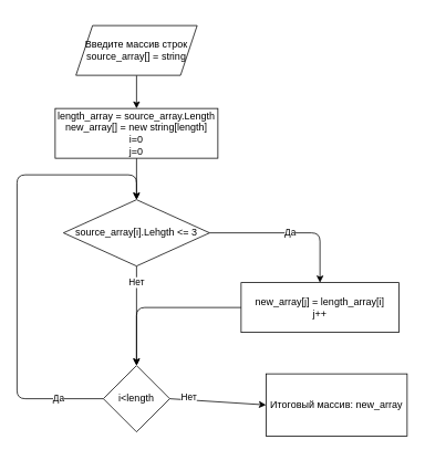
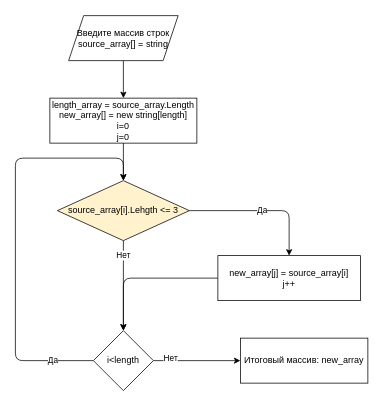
  <mxCell id="0" />
  <mxCell id="1" parent="0" />
  <mxCell id="2" style="edgeStyle=none;html=1;exitX=0.5;exitY=1;exitDx=0;exitDy=0;" edge="1" parent="1" source="3" target="10"><mxGeometry relative="1" as="geometry" /></mxCell>
  <mxCell id="3" value="length_array = source_array.Length&lt;br&gt;new_array[] = new string[length]&lt;br&gt;i=0&lt;br&gt;j=0" style="rounded=0;whiteSpace=wrap;html=1;" vertex="1" parent="1"><mxGeometry x="66" y="130" width="196" height="60" as="geometry" /></mxCell>
  <mxCell id="4" style="edgeStyle=none;html=1;exitX=0.5;exitY=1;exitDx=0;exitDy=0;" edge="1" parent="1" source="5" target="3"><mxGeometry relative="1" as="geometry" /></mxCell>
- <mxCell id="5" value="Введите массив строк&lt;br&gt;source_array[] = string" style="shape=parallelogram;perimeter=parallelogramPerimeter;whiteSpace=wrap;html=1;fixedSize=1;" vertex="1" parent="1"><mxGeometry x="91" y="30" width="146" height="60" as="geometry" /></mxCell>
+ <mxCell id="5" value="Введите массив строк&lt;br&gt;source_array[] = string" style="shape=parallelogram;perimeter=parallelogramPerimeter;whiteSpace=wrap;html=1;fixedSize=1;" vertex="1" parent="1"><mxGeometry x="91" y="20" width="146" height="60" as="geometry" /></mxCell>
  <mxCell id="6" style="edgeStyle=none;html=1;exitX=0;exitY=0.5;exitDx=0;exitDy=0;entryX=0.5;entryY=0;entryDx=0;entryDy=0;" edge="1" parent="1" source="7" target="14"><mxGeometry relative="1" as="geometry"><Array as="points"><mxPoint x="164" y="370" /></Array></mxGeometry></mxCell>
- <mxCell id="7" value="new_array[j] = length_array[i]&lt;br&gt;j++" style="rounded=0;whiteSpace=wrap;html=1;" vertex="1" parent="1"><mxGeometry x="290" y="340" width="190" height="60" as="geometry" /></mxCell>
+ <mxCell id="7" value="new_array[j] = source_array[i]&lt;br&gt;j++" style="rounded=0;whiteSpace=wrap;html=1;" vertex="1" parent="1"><mxGeometry x="290" y="340" width="190" height="60" as="geometry" /></mxCell>
  <mxCell id="8" value="Нет" style="edgeStyle=none;html=1;exitX=0.5;exitY=1;exitDx=0;exitDy=0;entryX=0.5;entryY=0;entryDx=0;entryDy=0;" edge="1" parent="1" source="10" target="14"><mxGeometry x="-0.667" relative="1" as="geometry"><mxPoint x="164" y="390" as="targetPoint" /><mxPoint as="offset" /></mxGeometry></mxCell>
  <mxCell id="9" value="Да" style="edgeStyle=none;html=1;exitX=1;exitY=0.5;exitDx=0;exitDy=0;entryX=0.5;entryY=0;entryDx=0;entryDy=0;" edge="1" parent="1" source="10" target="7"><mxGeometry relative="1" as="geometry"><Array as="points"><mxPoint x="385" y="280" /></Array></mxGeometry></mxCell>
- <mxCell id="10" value="source_array[i].Lehgth &amp;lt;= 3" style="rhombus;whiteSpace=wrap;html=1;" vertex="1" parent="1"><mxGeometry x="76" y="240" width="176" height="80" as="geometry" /></mxCell>
+ <mxCell id="10" value="source_array[i].Lehgth &amp;lt;= 3" style="rhombus;whiteSpace=wrap;html=1;fillColor=#fff2cc;" vertex="1" parent="1"><mxGeometry x="76" y="240" width="176" height="80" as="geometry" /></mxCell>
  <mxCell id="11" value="Да" style="edgeStyle=none;html=1;exitX=0;exitY=0.5;exitDx=0;exitDy=0;entryX=0.5;entryY=0;entryDx=0;entryDy=0;" edge="1" parent="1" source="14" target="10"><mxGeometry x="-0.803" relative="1" as="geometry"><mxPoint x="40" y="218" as="targetPoint" /><Array as="points"><mxPoint x="20" y="480" /><mxPoint x="20" y="210" /><mxPoint x="164" y="210" /></Array><mxPoint as="offset" /></mxGeometry></mxCell>
  <mxCell id="12" style="edgeStyle=none;html=1;exitX=1;exitY=0.5;exitDx=0;exitDy=0;entryX=0;entryY=0.5;entryDx=0;entryDy=0;" edge="1" parent="1" source="14" target="15"><mxGeometry relative="1" as="geometry" /></mxCell>
  <mxCell id="13" value="Нет" style="edgeLabel;html=1;align=center;verticalAlign=middle;resizable=0;points=[];" vertex="1" connectable="0" parent="12"><mxGeometry x="-0.621" y="4" relative="1" as="geometry"><mxPoint as="offset" /></mxGeometry></mxCell>
  <mxCell id="14" value="i&amp;lt;length" style="rhombus;whiteSpace=wrap;html=1;" vertex="1" parent="1"><mxGeometry x="124" y="440" width="80" height="80" as="geometry" /></mxCell>
- <mxCell id="15" value="Итоговый массив: new_array" style="rounded=0;whiteSpace=wrap;html=1;" vertex="1" parent="1"><mxGeometry x="320" y="450" width="170" height="75" as="geometry" /></mxCell>
+ <mxCell id="15" value="Итоговый массив: new_array" style="rounded=0;whiteSpace=wrap;html=1;" vertex="1" parent="1"><mxGeometry x="320" y="450" width="170" height="60" as="geometry" /></mxCell>
